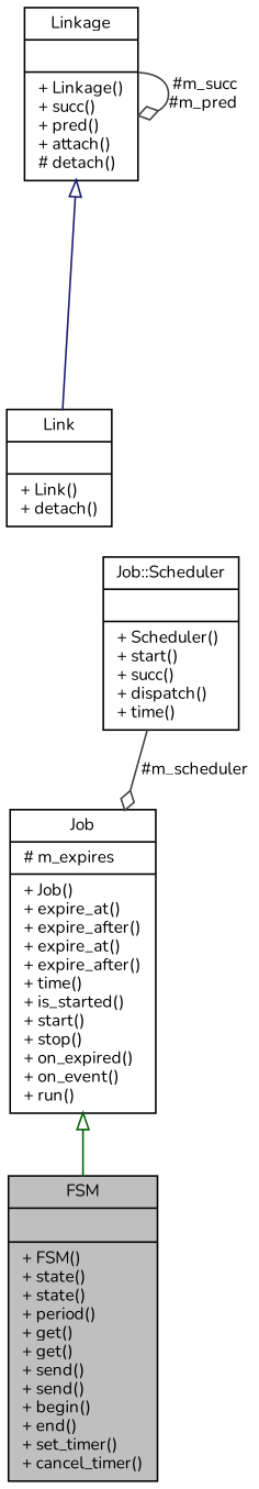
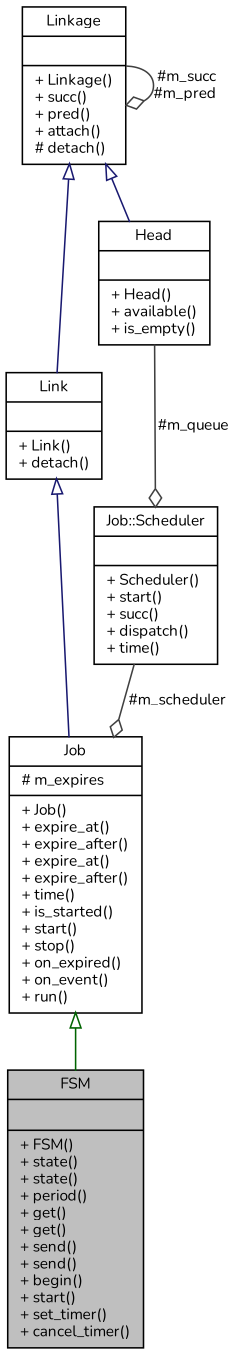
  digraph {
    fontname=Nunito
    node [color=black fillcolor=white fontname=Nunito fontsize=10 shape=record style=filled]
    edge [arrowtail=onormal color=midnightblue dir=back fontname=Nunito fontsize=10 labelfontname=Helvetica labelfontsize=10 style=solid]
-   n1 [fillcolor=grey75 fontcolor=black height=0.2 label="{FSM\n||+ FSM()\l+ state()\l+ state()\l+ period()\l+ get()\l+ get()\l+ send()\l+ send()\l+ begin()\l+ end()\l+ set_timer()\l+ cancel_timer()\l}" width=0.4]
+   n1 [fillcolor=grey75 fontcolor=black height=0.2 label="{FSM\n||+ FSM()\l+ state()\l+ state()\l+ period()\l+ get()\l+ get()\l+ send()\l+ send()\l+ begin()\l+ start()\l+ set_timer()\l+ cancel_timer()\l}" width=0.4]
    n2 [height=0.2 label="{Job\n|# m_expires\l|+ Job()\l+ expire_at()\l+ expire_after()\l+ expire_at()\l+ expire_after()\l+ time()\l+ is_started()\l+ start()\l+ stop()\l+ on_expired()\l+ on_event()\l+ run()\l}" width=0.4]
    n3 [height=0.2 label="{Link\n||+ Link()\l+ detach()\l}" width=0.4]
    n4 [height=0.2 label="{Linkage\n||+ Linkage()\l+ succ()\l+ pred()\l+ attach()\l# detach()\l}" width=0.4]
+   n5 [height=0.2 label="{Head\n||+ Head()\l+ available()\l+ is_empty()\l}" width=0.4]
    n6 [height=0.2 label="{Job::Scheduler\n||+ Scheduler()\l+ start()\l+ succ()\l+ dispatch()\l+ time()\l}" width=0.4]
    n2 -> n1 [color=darkgreen]
+   n3 -> n2
    n4 -> n3
    n4 -> n4 [arrowhead=odiamond color=grey25 label=" #m_succ\n#m_pred" arrowtail="" dir=""]
+   n4 -> n5
+   n5 -> n6 [arrowhead=odiamond color=grey25 label=" #m_queue" arrowtail="" dir=""]
    n6 -> n2 [arrowhead=odiamond color=grey25 label=" #m_scheduler" arrowtail="" dir=""]
  }
